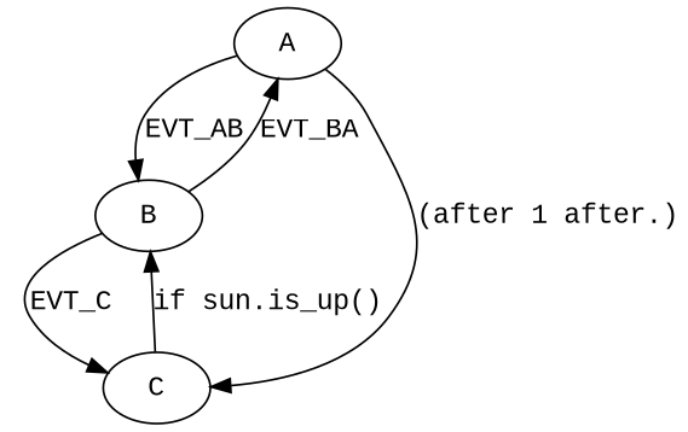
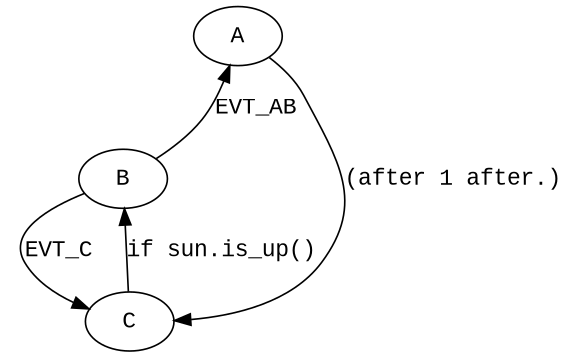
  digraph {
    fontname="Liberation Mono"
    node [fontname="Liberation Mono"]
    edge [fontname="Liberation Mono"]
    A
    B
    C
-   A -> B [label=EVT_AB]
    A -> C [label="(after 1 after.)"]
-   B -> A [label=EVT_BA]
+   B -> A [label=EVT_AB]
    B -> C [label=EVT_C]
    C -> B [label="if sun.is_up()"]
  }
